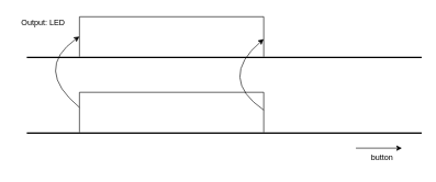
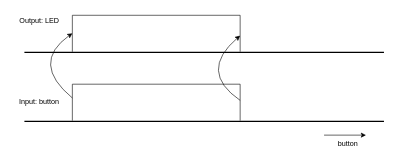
  <mxCell id="0" />
  <mxCell id="1" parent="0" />
  <mxCell id="2" value="" style="shape=partialRectangle;whiteSpace=wrap;html=1;bottom=1;right=1;left=1;top=0;fillColor=none;routingCenterX=-0.5;rotation=-180;" vertex="1" parent="1"><mxGeometry x="120" y="140" width="280" height="60" as="geometry" /></mxCell>
  <mxCell id="3" value="" style="line;strokeWidth=2;html=1;perimeter=backbonePerimeter;points=[];outlineConnect=0;" vertex="1" parent="1"><mxGeometry x="40" y="197" width="600" height="10" as="geometry" /></mxCell>
  <mxCell id="4" value="" style="shape=partialRectangle;whiteSpace=wrap;html=1;bottom=1;right=1;left=1;top=0;fillColor=none;routingCenterX=-0.5;rotation=-180;" vertex="1" parent="1"><mxGeometry x="120" y="25" width="280" height="60" as="geometry" /></mxCell>
  <mxCell id="5" value="" style="line;strokeWidth=2;html=1;perimeter=backbonePerimeter;points=[];outlineConnect=0;" vertex="1" parent="1"><mxGeometry x="40" y="82" width="600" height="10" as="geometry" /></mxCell>
+ <mxCell id="6" value="Input: button" style="text;html=1;align=center;verticalAlign=middle;whiteSpace=wrap;rounded=0;" vertex="1" parent="1"><mxGeometry x="20" y="155" width="90" height="30" as="geometry" /></mxCell>
  <mxCell id="7" value="Output: LED" style="text;html=1;align=center;verticalAlign=middle;whiteSpace=wrap;rounded=0;" vertex="1" parent="1"><mxGeometry x="20" y="20" width="90" height="30" as="geometry" /></mxCell>
  <mxCell id="8" value="" style="endArrow=classic;html=1;rounded=0;" edge="1" parent="1"><mxGeometry width="50" height="50" relative="1" as="geometry"><mxPoint x="540" y="225" as="sourcePoint" /><mxPoint x="610" y="225" as="targetPoint" /></mxGeometry></mxCell>
  <mxCell id="9" value="button" style="text;html=1;align=center;verticalAlign=middle;whiteSpace=wrap;rounded=0;" vertex="1" parent="1"><mxGeometry x="550" y="225" width="60" height="30" as="geometry" /></mxCell>
  <mxCell id="10" value="" style="curved=1;endArrow=classic;html=1;rounded=0;exitX=1;exitY=0.617;exitDx=0;exitDy=0;exitPerimeter=0;entryX=1;entryY=0.5;entryDx=0;entryDy=0;" edge="1" parent="1" source="2" target="4"><mxGeometry width="50" height="50" relative="1" as="geometry"><mxPoint x="310" y="105" as="sourcePoint" /><mxPoint x="360" y="55" as="targetPoint" /><Array as="points"><mxPoint x="50" y="105" /></Array></mxGeometry></mxCell>
  <mxCell id="11" value="" style="curved=1;endArrow=classic;html=1;rounded=0;exitX=1;exitY=0.617;exitDx=0;exitDy=0;exitPerimeter=0;entryX=1;entryY=0.5;entryDx=0;entryDy=0;" edge="1" parent="1"><mxGeometry width="50" height="50" relative="1" as="geometry"><mxPoint x="400" y="167" as="sourcePoint" /><mxPoint x="400" y="59" as="targetPoint" /><Array as="points"><mxPoint x="330" y="119" /></Array></mxGeometry></mxCell>
